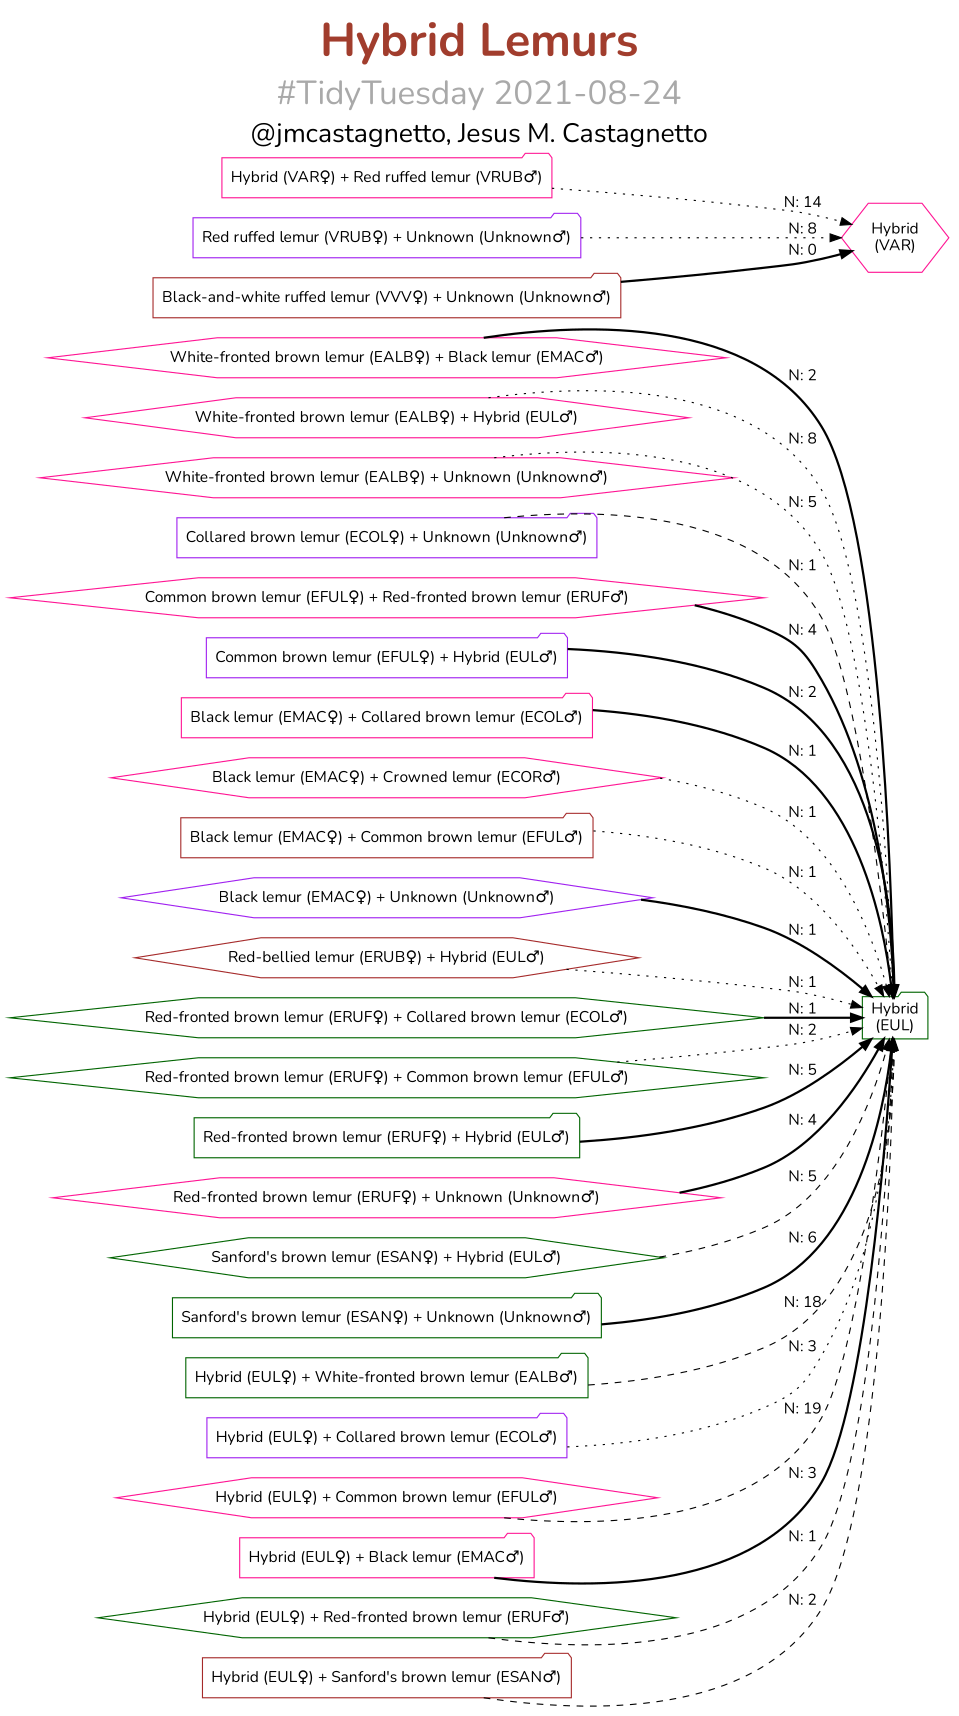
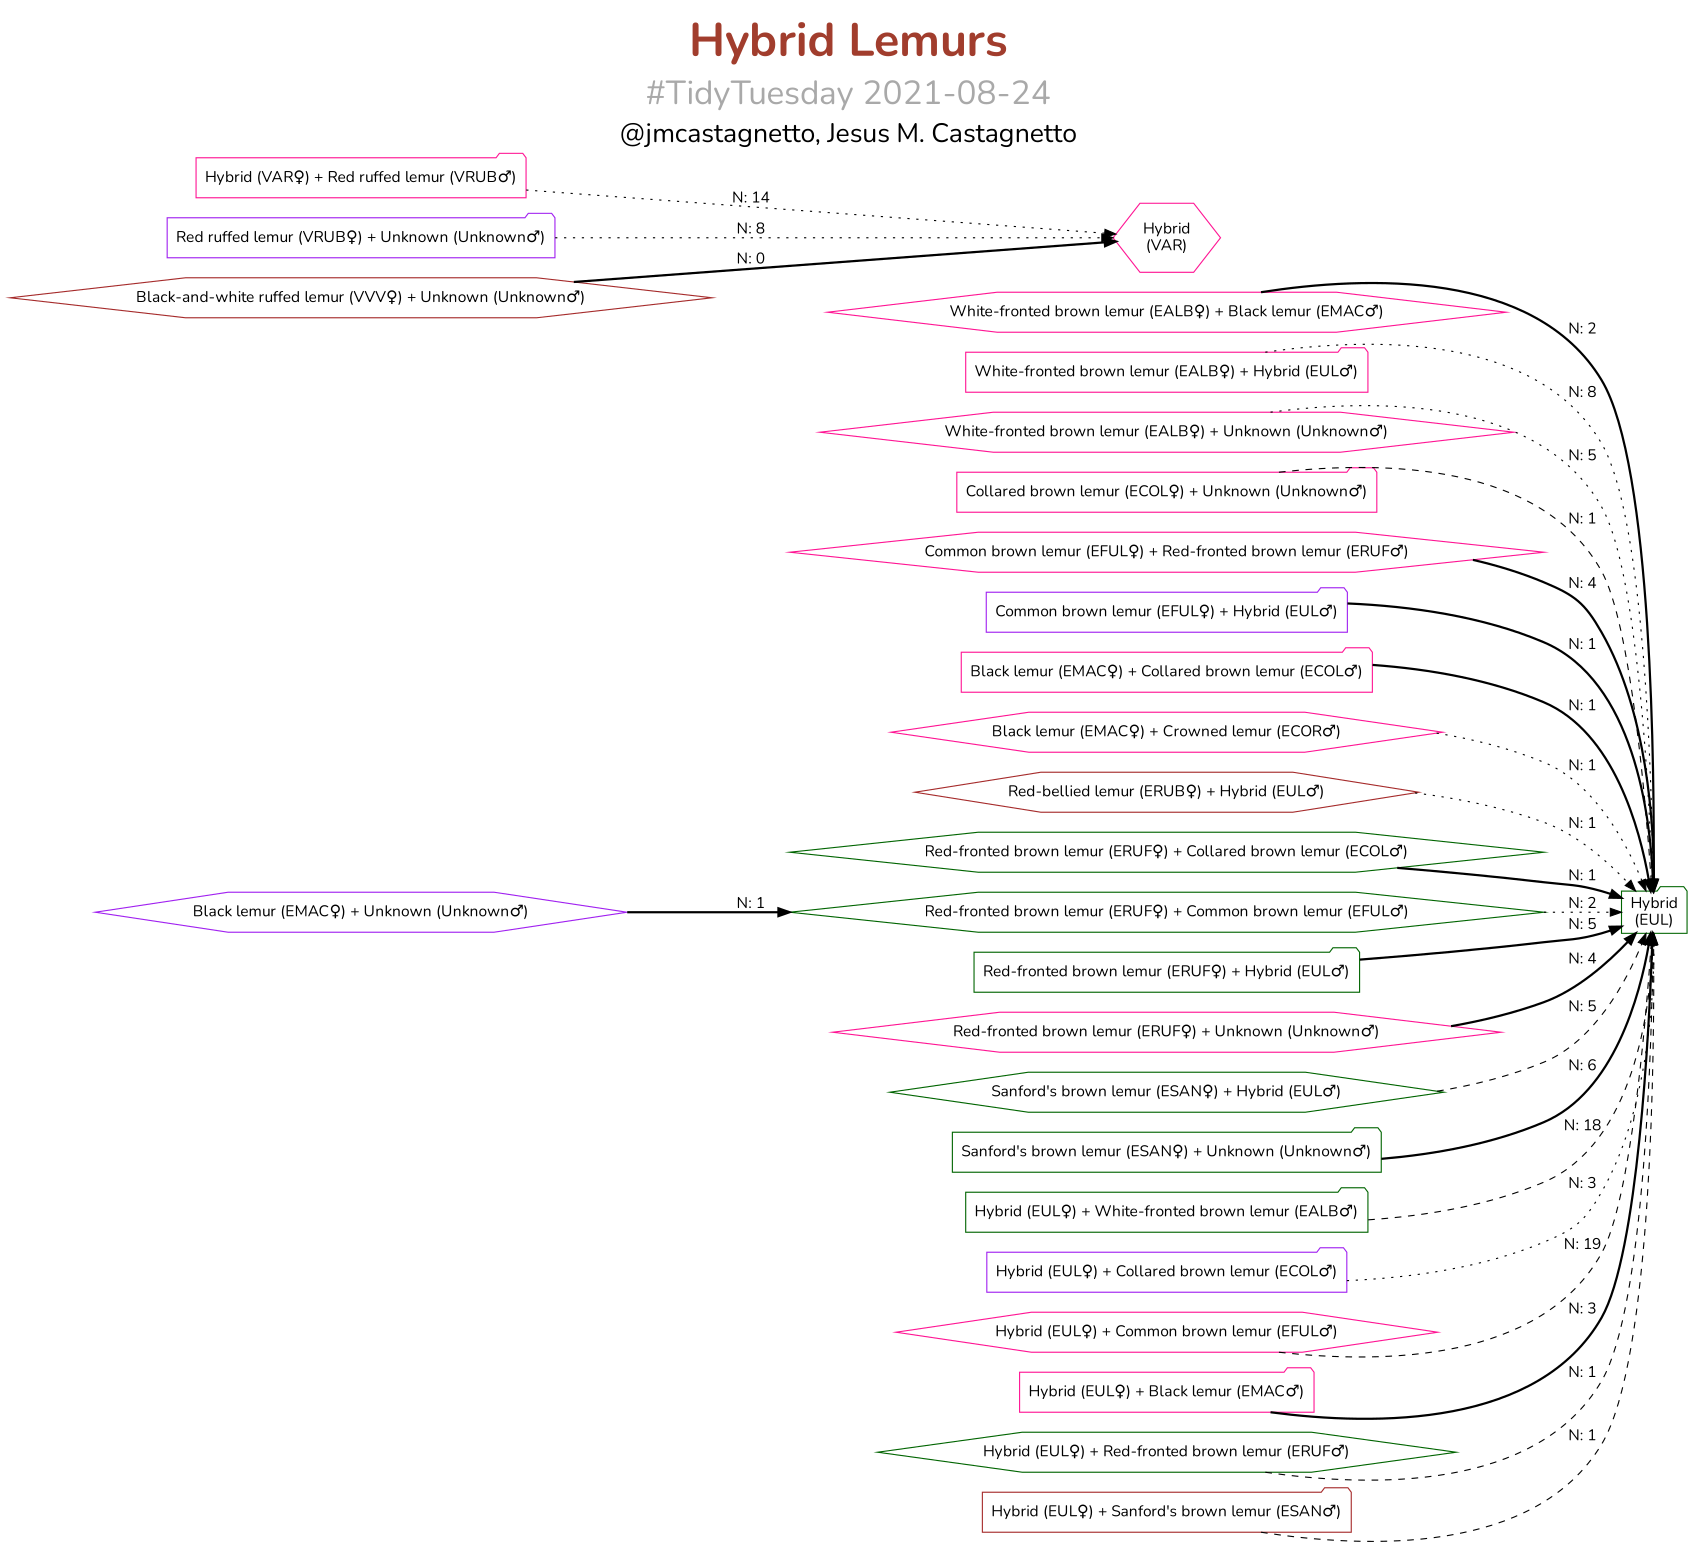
  digraph {
    fontname=Nunito
    label=<       <table border="0">       <tr><td align="center"><b><font color="#a13d2d" point-size="42">Hybrid Lemurs</font></b></td></tr>       <tr><td align="center"><font color="darkgrey" point-size="30">#TidyTuesday 2021-08-24</font></td></tr>       <tr><td align="right"><font color="black" point-size="24">@jmcastagnetto, Jesus M. Castagnetto</font></td></tr> </table>       >
    labelloc=t
    rankdir=LR
    shape=plain
    node [color=deeppink fontname=Nunito shape=folder]
    edge [fontname=Nunito style=bold]
    "White-fronted brown lemur (EALB♀) + Black lemur (EMAC♂)" [shape=hexagon]
    "Hybrid\n(EUL)" [color=darkgreen]
-   "White-fronted brown lemur (EALB♀) + Hybrid (EUL♂)" [shape=hexagon]
+   "White-fronted brown lemur (EALB♀) + Hybrid (EUL♂)"
    "White-fronted brown lemur (EALB♀) + Unknown (Unknown♂)" [shape=hexagon]
-   "Collared brown lemur (ECOL♀) + Unknown (Unknown♂)" [color=purple]
+   "Collared brown lemur (ECOL♀) + Unknown (Unknown♂)"
    "Common brown lemur (EFUL♀) + Red-fronted brown lemur (ERUF♂)" [shape=hexagon]
    "Common brown lemur (EFUL♀) + Hybrid (EUL♂)" [color=purple]
    "Black lemur (EMAC♀) + Collared brown lemur (ECOL♂)"
    "Black lemur (EMAC♀) + Crowned lemur (ECOR♂)" [shape=hexagon]
-   "Black lemur (EMAC♀) + Common brown lemur (EFUL♂)" [color=brown]
    "Black lemur (EMAC♀) + Unknown (Unknown♂)" [color=purple shape=hexagon]
    "Red-bellied lemur (ERUB♀) + Hybrid (EUL♂)" [color=brown shape=hexagon]
    "Red-fronted brown lemur (ERUF♀) + Collared brown lemur (ECOL♂)" [color=darkgreen shape=hexagon]
    "Red-fronted brown lemur (ERUF♀) + Common brown lemur (EFUL♂)" [color=darkgreen shape=hexagon]
    "Red-fronted brown lemur (ERUF♀) + Hybrid (EUL♂)" [color=darkgreen]
    "Red-fronted brown lemur (ERUF♀) + Unknown (Unknown♂)" [shape=hexagon]
    "Sanford's brown lemur (ESAN♀) + Hybrid (EUL♂)" [color=darkgreen shape=hexagon]
    "Sanford's brown lemur (ESAN♀) + Unknown (Unknown♂)" [color=darkgreen]
    "Hybrid (EUL♀) + White-fronted brown lemur (EALB♂)" [color=darkgreen]
    "Hybrid (EUL♀) + Collared brown lemur (ECOL♂)" [color=purple]
    "Hybrid (EUL♀) + Common brown lemur (EFUL♂)" [shape=hexagon]
    "Hybrid (EUL♀) + Black lemur (EMAC♂)"
    "Hybrid (EUL♀) + Red-fronted brown lemur (ERUF♂)" [color=darkgreen shape=hexagon]
    "Hybrid (EUL♀) + Sanford's brown lemur (ESAN♂)" [color=brown]
    "Hybrid\n(VAR)" [shape=hexagon]
    "Hybrid (VAR♀) + Red ruffed lemur (VRUB♂)"
    "Red ruffed lemur (VRUB♀) + Unknown (Unknown♂)" [color=purple]
-   "Black-and-white ruffed lemur (VVV♀) + Unknown (Unknown♂)" [color=brown]
+   "Black-and-white ruffed lemur (VVV♀) + Unknown (Unknown♂)" [color=brown shape=hexagon]
    "White-fronted brown lemur (EALB♀) + Black lemur (EMAC♂)" -> "Hybrid\n(EUL)" [label="N: 2"]
    "White-fronted brown lemur (EALB♀) + Hybrid (EUL♂)" -> "Hybrid\n(EUL)" [label="N: 8" style=dotted]
    "White-fronted brown lemur (EALB♀) + Unknown (Unknown♂)" -> "Hybrid\n(EUL)" [label="N: 5" style=dotted]
    "Collared brown lemur (ECOL♀) + Unknown (Unknown♂)" -> "Hybrid\n(EUL)" [label="N: 1" style=dashed]
    "Common brown lemur (EFUL♀) + Red-fronted brown lemur (ERUF♂)" -> "Hybrid\n(EUL)" [label="N: 4"]
-   "Common brown lemur (EFUL♀) + Hybrid (EUL♂)" -> "Hybrid\n(EUL)" [label="N: 2"]
+   "Common brown lemur (EFUL♀) + Hybrid (EUL♂)" -> "Hybrid\n(EUL)" [label="N: 1"]
    "Black lemur (EMAC♀) + Collared brown lemur (ECOL♂)" -> "Hybrid\n(EUL)" [label="N: 1"]
    "Black lemur (EMAC♀) + Crowned lemur (ECOR♂)" -> "Hybrid\n(EUL)" [label="N: 1" style=dotted]
-   "Black lemur (EMAC♀) + Common brown lemur (EFUL♂)" -> "Hybrid\n(EUL)" [label="N: 1" style=dotted]
-   "Black lemur (EMAC♀) + Unknown (Unknown♂)" -> "Hybrid\n(EUL)" [label="N: 1"]
+   "Black lemur (EMAC♀) + Unknown (Unknown♂)" -> "Red-fronted brown lemur (ERUF♀) + Common brown lemur (EFUL♂)" [label="N: 1"]
    "Red-bellied lemur (ERUB♀) + Hybrid (EUL♂)" -> "Hybrid\n(EUL)" [label="N: 1" style=dotted]
    "Red-fronted brown lemur (ERUF♀) + Collared brown lemur (ECOL♂)" -> "Hybrid\n(EUL)" [label="N: 1"]
    "Red-fronted brown lemur (ERUF♀) + Common brown lemur (EFUL♂)" -> "Hybrid\n(EUL)" [label="N: 2" style=dotted]
    "Red-fronted brown lemur (ERUF♀) + Hybrid (EUL♂)" -> "Hybrid\n(EUL)" [label="N: 5"]
    "Red-fronted brown lemur (ERUF♀) + Unknown (Unknown♂)" -> "Hybrid\n(EUL)" [label="N: 4"]
    "Sanford's brown lemur (ESAN♀) + Hybrid (EUL♂)" -> "Hybrid\n(EUL)" [label="N: 5" style=dashed]
    "Sanford's brown lemur (ESAN♀) + Unknown (Unknown♂)" -> "Hybrid\n(EUL)" [label="N: 6"]
    "Hybrid (EUL♀) + White-fronted brown lemur (EALB♂)" -> "Hybrid\n(EUL)" [label="N: 18" style=dashed]
    "Hybrid (EUL♀) + Collared brown lemur (ECOL♂)" -> "Hybrid\n(EUL)" [label="N: 3" style=dotted]
    "Hybrid (EUL♀) + Common brown lemur (EFUL♂)" -> "Hybrid\n(EUL)" [label="N: 19" style=dashed]
    "Hybrid (EUL♀) + Black lemur (EMAC♂)" -> "Hybrid\n(EUL)" [label="N: 3"]
    "Hybrid (EUL♀) + Red-fronted brown lemur (ERUF♂)" -> "Hybrid\n(EUL)" [label="N: 1" style=dashed]
-   "Hybrid (EUL♀) + Sanford's brown lemur (ESAN♂)" -> "Hybrid\n(EUL)" [label="N: 2" style=dashed]
+   "Hybrid (EUL♀) + Sanford's brown lemur (ESAN♂)" -> "Hybrid\n(EUL)" [label="N: 1" style=dashed]
    "Hybrid (VAR♀) + Red ruffed lemur (VRUB♂)" -> "Hybrid\n(VAR)" [label="N: 14" style=dotted]
    "Red ruffed lemur (VRUB♀) + Unknown (Unknown♂)" -> "Hybrid\n(VAR)" [label="N: 8" style=dotted]
    "Black-and-white ruffed lemur (VVV♀) + Unknown (Unknown♂)" -> "Hybrid\n(VAR)" [label="N: 0"]
  }
